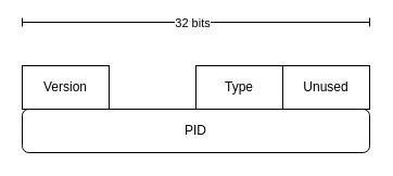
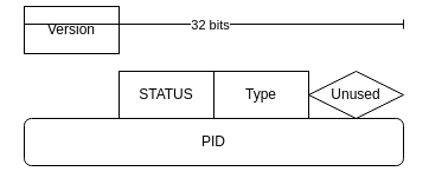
  <mxCell id="0" />
  <mxCell id="1" parent="0" />
- <mxCell id="2" value="&lt;div&gt;Version&lt;/div&gt;" style="rounded=0;whiteSpace=wrap;html=1;" vertex="1" parent="1"><mxGeometry x="20" y="60" width="80" height="40" as="geometry" /></mxCell>
+ <mxCell id="2" value="&lt;div&gt;Version&lt;/div&gt;" style="rounded=0;whiteSpace=wrap;html=1;" vertex="1" parent="1"><mxGeometry x="20" y="5" width="80" height="40" as="geometry" /></mxCell>
  <mxCell id="3" value="" style="endArrow=baseDash;html=1;rounded=0;startArrow=baseDash;startFill=0;endFill=0;" edge="1" parent="1"><mxGeometry width="50" height="50" relative="1" as="geometry"><mxPoint x="20" y="20" as="sourcePoint" /><mxPoint x="340" y="20" as="targetPoint" /></mxGeometry></mxCell>
  <mxCell id="4" value="32 bits" style="edgeLabel;html=1;align=center;verticalAlign=middle;resizable=0;points=[];" vertex="1" connectable="0" parent="3"><mxGeometry x="-0.022" relative="1" as="geometry"><mxPoint as="offset" /></mxGeometry></mxCell>
+ <mxCell id="5" value="STATUS" style="rounded=0;whiteSpace=wrap;html=1;" vertex="1" parent="1"><mxGeometry x="100" y="60" width="80" height="40" as="geometry" /></mxCell>
  <mxCell id="6" value="Type" style="rounded=0;whiteSpace=wrap;html=1;" vertex="1" parent="1"><mxGeometry x="180" y="60" width="80" height="40" as="geometry" /></mxCell>
- <mxCell id="7" value="Unused" style="rounded=0;whiteSpace=wrap;html=1;" vertex="1" parent="1"><mxGeometry x="260" y="60" width="80" height="40" as="geometry" /></mxCell>
+ <mxCell id="7" value="Unused" style="rhombus;whiteSpace=wrap;html=1;" vertex="1" parent="1"><mxGeometry x="260" y="60" width="80" height="40" as="geometry" /></mxCell>
  <mxCell id="8" value="PID" style="whiteSpace=wrap;html=1;rounded=1;" vertex="1" parent="1"><mxGeometry x="20" y="100" width="320" height="40" as="geometry" /></mxCell>
